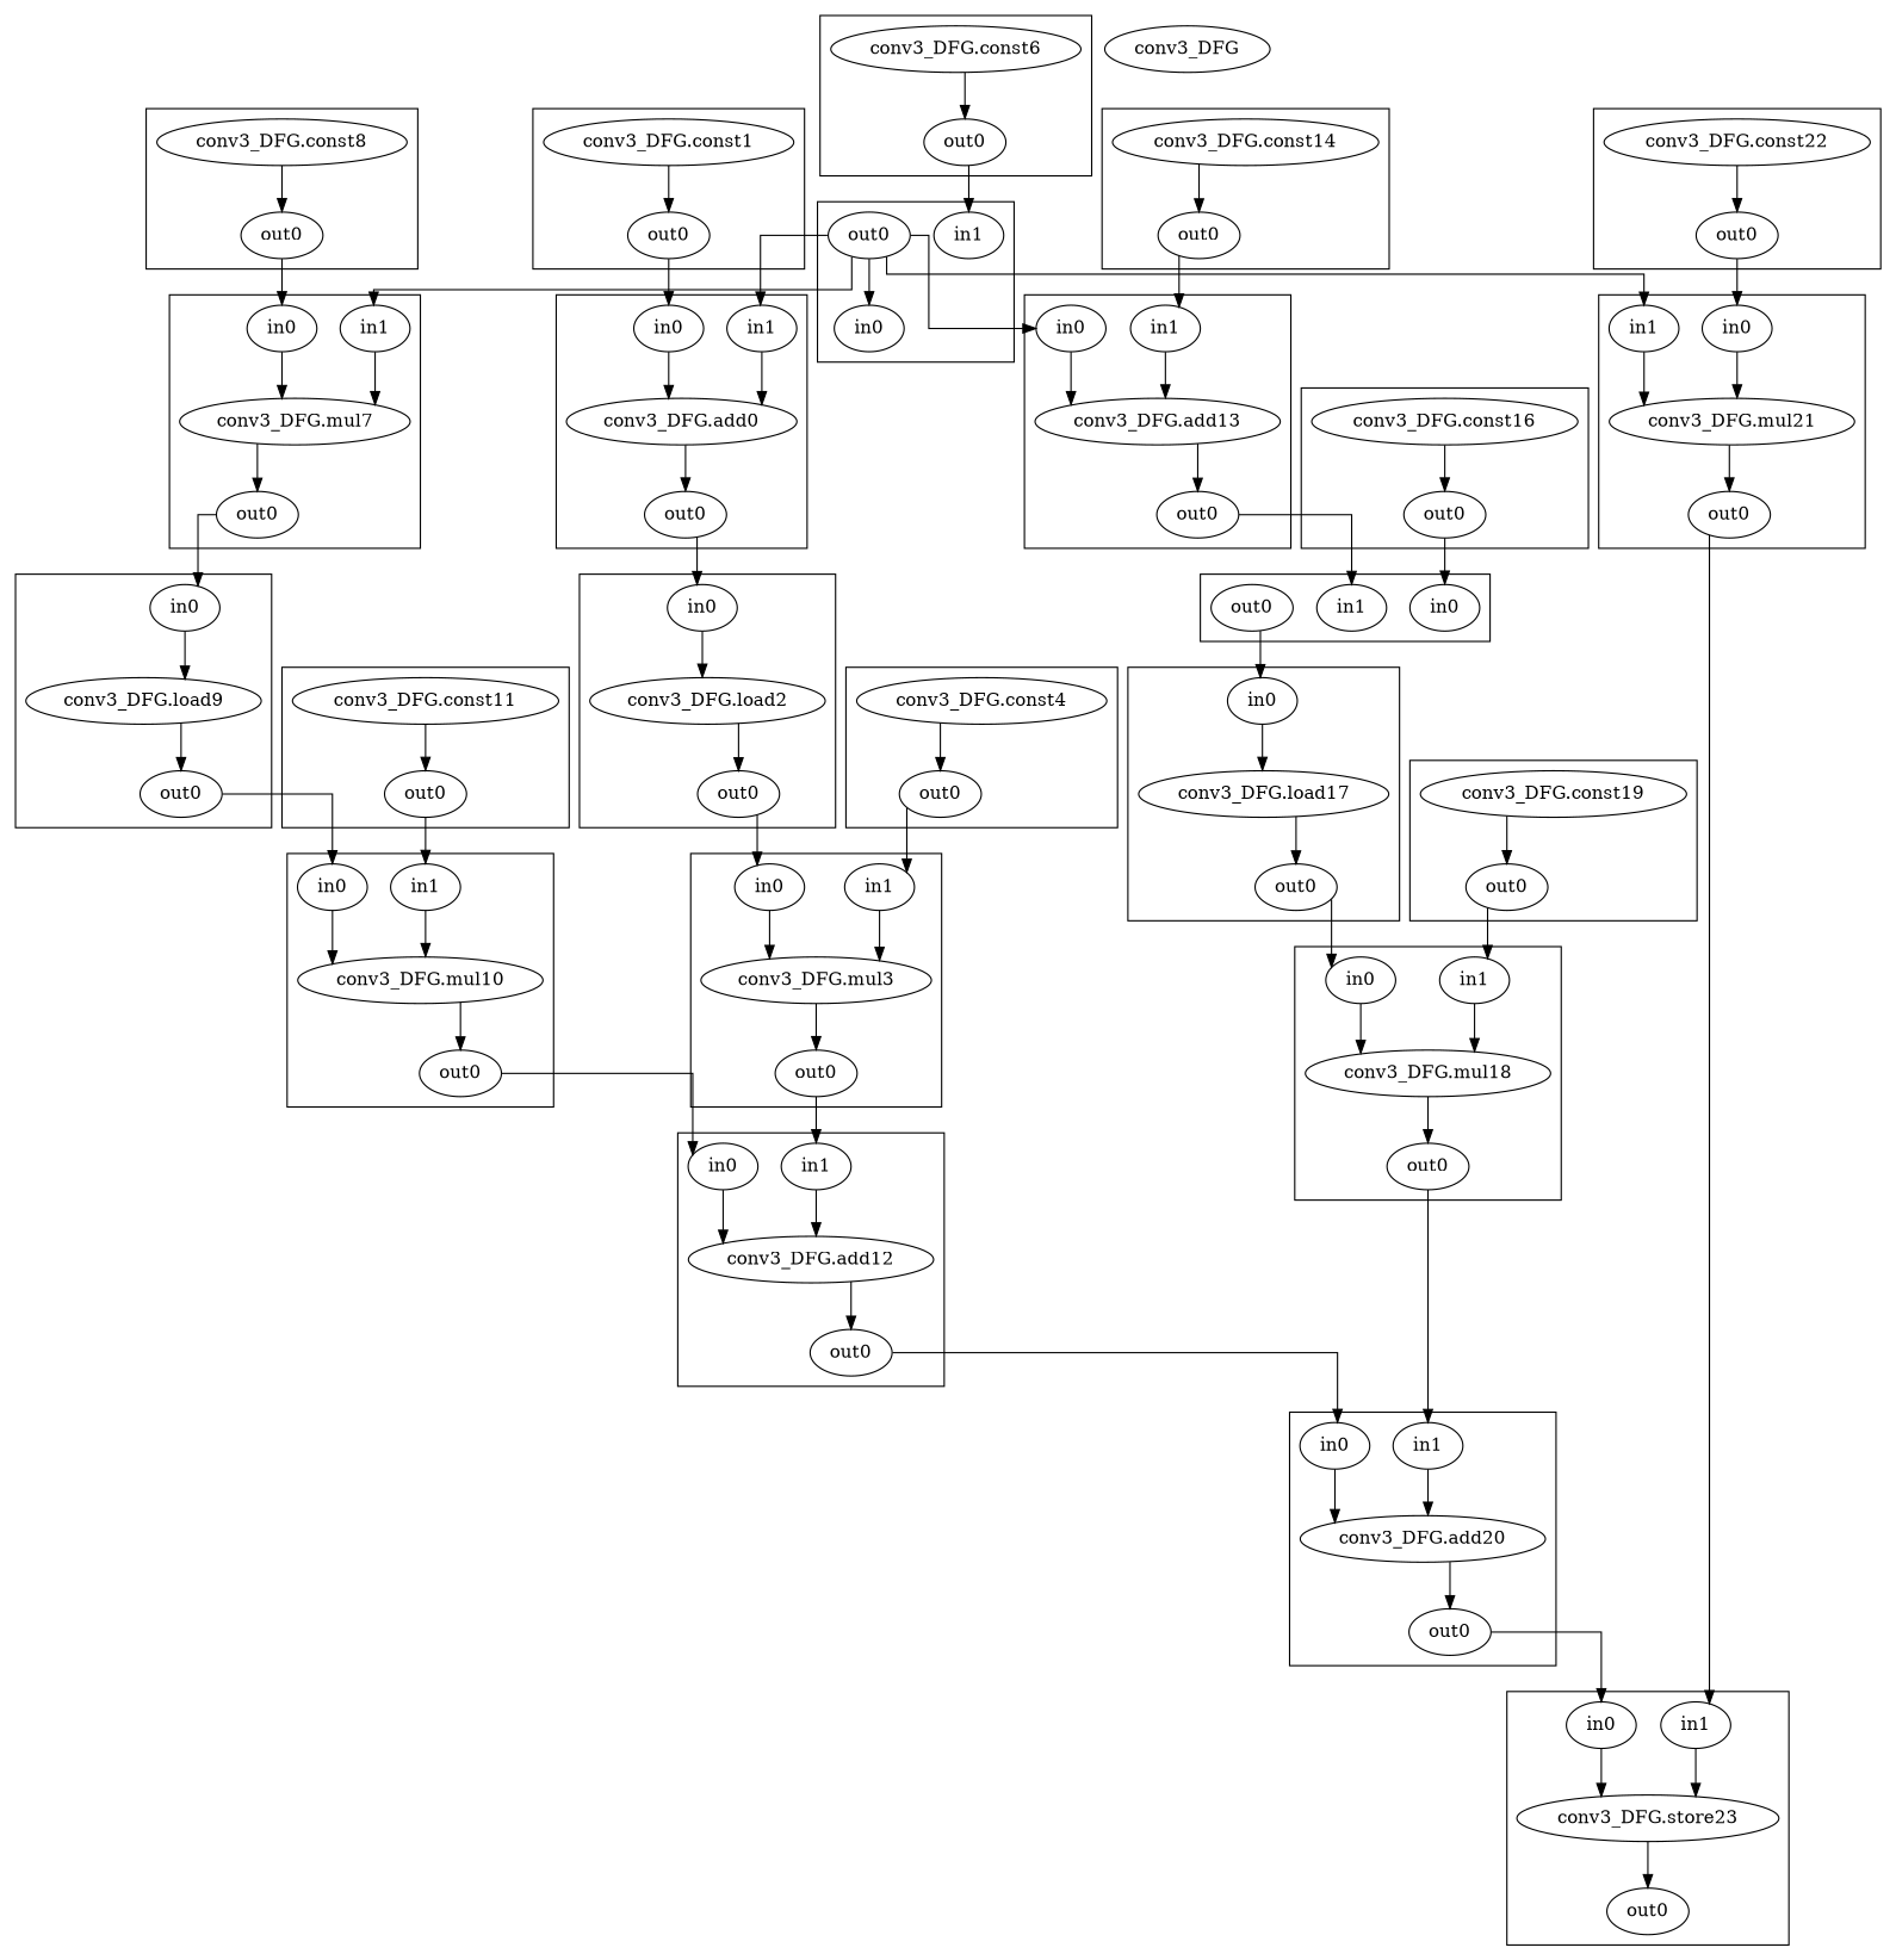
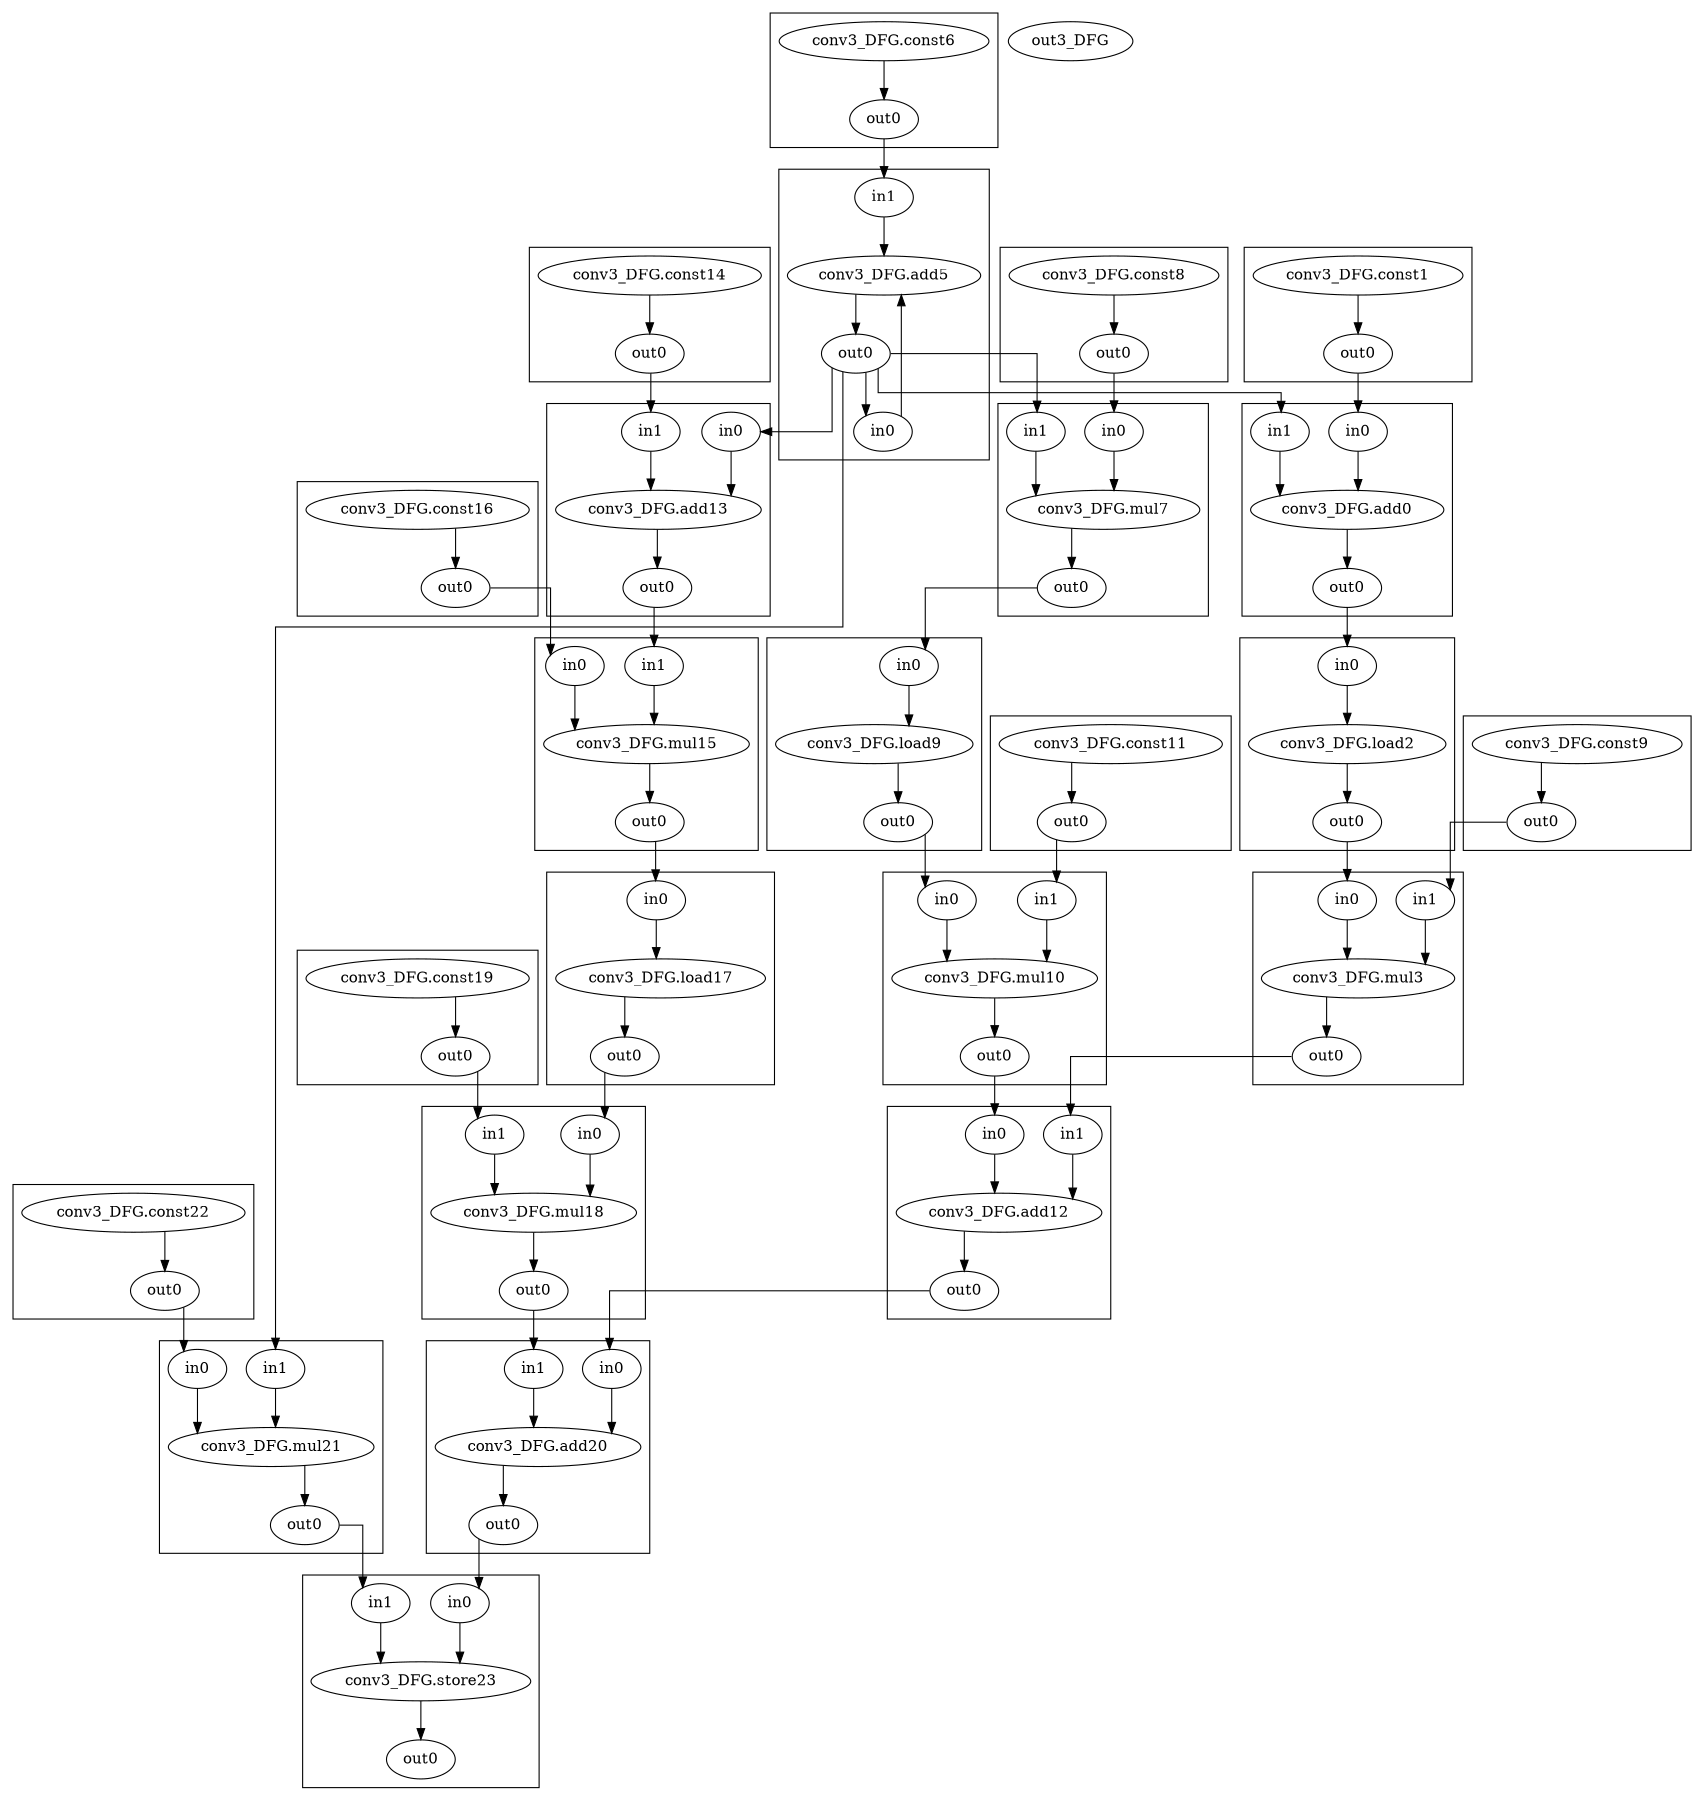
  digraph {
    rankdir=TB
    splines=ortho
    n1 [label="conv3_DFG.load2"]
    n2 [label=out0]
    n3 [label=in0]
    n4 [label="conv3_DFG.mul21"]
    n5 [label=in1]
    n6 [label=out0]
    n7 [label=in0]
    n8 [label="conv3_DFG.add0"]
    n9 [label=in1]
    n10 [label=out0]
    n11 [label=in0]
    n12 [label="conv3_DFG.store23"]
    n13 [label=in0]
    n14 [label=in1]
    n15 [label=out0]
    n16 [label="conv3_DFG.mul18"]
    n17 [label=in0]
    n18 [label=in1]
    n19 [label=out0]
    n20 [label="conv3_DFG.add13"]
    n21 [label=in1]
    n22 [label=out0]
    n23 [label=in0]
    n24 [label="conv3_DFG.add20"]
    n25 [label=in1]
    n26 [label=in0]
    n27 [label=out0]
    n28 [label="conv3_DFG.load17"]
    n29 [label=in0]
    n30 [label=out0]
    n31 [label="conv3_DFG.mul3"]
    n32 [label=in1]
    n33 [label=in0]
    n34 [label=out0]
+   n35 [label="conv3_DFG.mul15"]
    n36 [label=in1]
    n37 [label=in0]
    n38 [label=out0]
    n39 [label="conv3_DFG.mul7"]
    n40 [label=in0]
    n41 [label=in1]
    n42 [label=out0]
    n43 [label="conv3_DFG.const1"]
    n44 [label=out0]
    n45 [label="conv3_DFG.const8"]
    n46 [label=out0]
    n47 [label="conv3_DFG.load9"]
    n48 [label=out0]
    n49 [label=in0]
    n50 [label="conv3_DFG.const14"]
    n51 [label=out0]
+   n52 [label="conv3_DFG.add5"]
    n53 [label=in0]
    n54 [label=in1]
    n55 [label=out0]
    n56 [label="conv3_DFG.const6"]
    n57 [label=out0]
-   n58 [label="conv3_DFG.const4"]
+   n58 [label="conv3_DFG.const9"]
    n59 [label=out0]
    n60 [label="conv3_DFG.mul10"]
    n61 [label=out0]
    n62 [label=in0]
    n63 [label=in1]
    n64 [label="conv3_DFG.add12"]
    n65 [label=out0]
    n66 [label=in1]
    n67 [label=in0]
    n68 [label="conv3_DFG.const11"]
    n69 [label=out0]
    n70 [label="conv3_DFG.const16"]
    n71 [label=out0]
    n72 [label="conv3_DFG.const22"]
    n73 [label=out0]
    n74 [label="conv3_DFG.const19"]
    n75 [label=out0]
-   n76 [label=conv3_DFG]
+   n76 [label=out3_DFG]
    subgraph cluster_1 {
      n1
      n2
      n3
    }
    subgraph cluster_2 {
      n4
      n5
      n6
      n7
    }
    subgraph cluster_3 {
      n8
      n9
      n10
      n11
    }
    subgraph cluster_4 {
      n12
      n13
      n14
      n15
    }
    subgraph cluster_5 {
      n16
      n17
      n18
      n19
    }
    subgraph cluster_6 {
      n20
      n21
      n22
      n23
    }
    subgraph cluster_7 {
      n24
      n25
      n26
      n27
    }
    subgraph cluster_8 {
      n28
      n29
      n30
    }
    subgraph cluster_9 {
      n31
      n32
      n33
      n34
    }
    subgraph cluster_10 {
+     n35
      n36
      n37
      n38
    }
    subgraph cluster_11 {
      n39
      n40
      n41
      n42
    }
    subgraph cluster_12 {
      n43
      n44
    }
    subgraph cluster_13 {
      n45
      n46
    }
    subgraph cluster_14 {
      n47
      n48
      n49
    }
    subgraph cluster_15 {
      n50
      n51
    }
    subgraph cluster_16 {
+     n52
      n53
      n54
      n55
    }
    subgraph cluster_17 {
      n56
      n57
    }
    subgraph cluster_18 {
      n58
      n59
    }
    subgraph cluster_19 {
      n60
      n61
      n62
      n63
    }
    subgraph cluster_20 {
      n64
      n65
      n66
      n67
    }
    subgraph cluster_21 {
      n68
      n69
    }
    subgraph cluster_22 {
      n70
      n71
    }
    subgraph cluster_23 {
      n72
      n73
    }
    subgraph cluster_24 {
      n74
      n75
    }
    n1 -> n2
    n2 -> n33
    n3 -> n1
    n4 -> n6
    n5 -> n4
    n6 -> n14
    n7 -> n4
    n8 -> n10
    n9 -> n8
    n10 -> n3
    n11 -> n8
    n12 -> n15
    n13 -> n12
    n14 -> n12
    n16 -> n19
    n17 -> n16
    n18 -> n16
    n19 -> n25
    n20 -> n22
    n21 -> n20
    n22 -> n36
    n23 -> n20
    n24 -> n27
    n25 -> n24
    n26 -> n24
    n27 -> n13
    n28 -> n30
    n29 -> n28
    n30 -> n17
    n31 -> n34
    n32 -> n31
    n33 -> n31
    n34 -> n66
+   n35 -> n38
+   n36 -> n35
+   n37 -> n35
    n38 -> n29
    n39 -> n42
    n40 -> n39
    n41 -> n39
    n42 -> n49
    n43 -> n44
    n44 -> n11
    n45 -> n46
    n46 -> n40
    n47 -> n48
    n48 -> n62
    n49 -> n47
    n50 -> n51
    n51 -> n21
+   n52 -> n55
+   n53 -> n52
+   n54 -> n52
    n55 -> n5
    n55 -> n9
    n55 -> n23
    n55 -> n41
    n55 -> n53
    n56 -> n57
    n57 -> n54
    n58 -> n59
    n59 -> n32
    n60 -> n61
    n61 -> n67
    n62 -> n60
    n63 -> n60
    n64 -> n65
    n65 -> n26
    n66 -> n64
    n67 -> n64
    n68 -> n69
    n69 -> n63
    n70 -> n71
    n71 -> n37
    n72 -> n73
    n73 -> n7
    n74 -> n75
    n75 -> n18
  }
